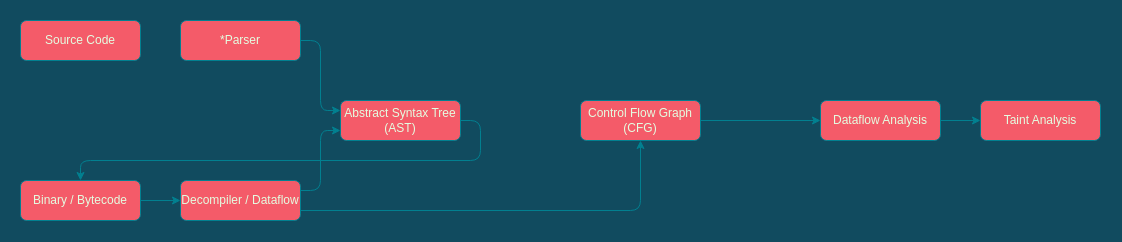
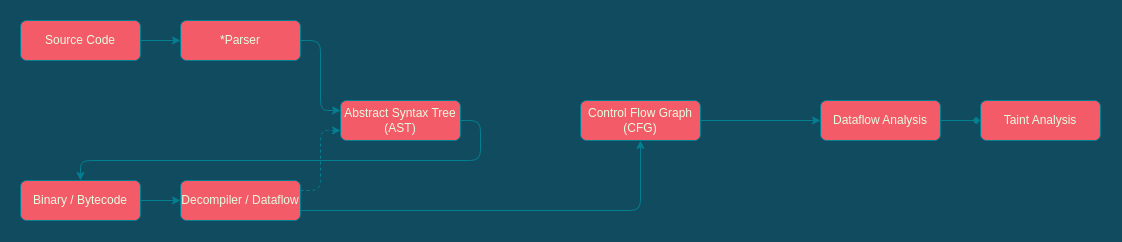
  <mxCell id="0" />
  <mxCell id="1" parent="0" />
+ <mxCell id="2" style="edgeStyle=orthogonalEdgeStyle;curved=0;rounded=1;sketch=0;orthogonalLoop=1;jettySize=auto;html=1;exitX=1;exitY=0.5;exitDx=0;exitDy=0;entryX=0;entryY=0.5;entryDx=0;entryDy=0;fontColor=#E4FDE1;strokeColor=#028090;fillColor=#F45B69;" edge="1" parent="1" source="3" target="14"><mxGeometry relative="1" as="geometry" /></mxCell>
  <mxCell id="3" value="Source Code" style="rounded=1;whiteSpace=wrap;html=1;sketch=0;fillColor=#F45B69;strokeColor=#028090;fontColor=#E4FDE1;" parent="1" vertex="1"><mxGeometry x="20" y="20" width="120" height="40" as="geometry" /></mxCell>
  <mxCell id="4" style="edgeStyle=orthogonalEdgeStyle;curved=0;rounded=1;sketch=0;orthogonalLoop=1;jettySize=auto;html=1;exitX=1;exitY=0.5;exitDx=0;exitDy=0;fontColor=#E4FDE1;strokeColor=#028090;fillColor=#F45B69;labelBackgroundColor=#114B5F;" parent="1" source="5" target="12" edge="1"><mxGeometry relative="1" as="geometry" /></mxCell>
  <mxCell id="5" value="Abstract Syntax Tree&lt;br&gt;(AST)" style="rounded=1;whiteSpace=wrap;html=1;sketch=0;fillColor=#F45B69;strokeColor=#028090;fontColor=#E4FDE1;" parent="1" vertex="1"><mxGeometry x="340" y="100" width="120" height="40" as="geometry" /></mxCell>
- <mxCell id="6" style="edgeStyle=orthogonalEdgeStyle;curved=0;rounded=1;sketch=0;orthogonalLoop=1;jettySize=auto;html=1;entryX=0;entryY=0.5;entryDx=0;entryDy=0;fontColor=#E4FDE1;strokeColor=#028090;fillColor=#F45B69;exitX=1;exitY=0.5;exitDx=0;exitDy=0;labelBackgroundColor=#114B5F;" parent="1" source="10" target="9" edge="1"><mxGeometry relative="1" as="geometry"><mxPoint x="620" y="130" as="sourcePoint" /></mxGeometry></mxCell>
+ <mxCell id="6" style="edgeStyle=orthogonalEdgeStyle;curved=0;rounded=1;sketch=0;orthogonalLoop=1;jettySize=auto;html=1;entryX=0;entryY=0.5;entryDx=0;entryDy=0;fontColor=#E4FDE1;strokeColor=#028090;fillColor=#F45B69;exitX=1;exitY=0.5;exitDx=0;exitDy=0;labelBackgroundColor=#114B5F;endArrow=diamond;" parent="1" source="10" target="9" edge="1"><mxGeometry relative="1" as="geometry"><mxPoint x="620" y="130" as="sourcePoint" /></mxGeometry></mxCell>
  <mxCell id="7" value="Control Flow Graph&lt;br&gt;(CFG)" style="rounded=1;whiteSpace=wrap;html=1;sketch=0;fillColor=#F45B69;strokeColor=#028090;fontColor=#E4FDE1;" parent="1" vertex="1"><mxGeometry x="580" y="100" width="120" height="40" as="geometry" /></mxCell>
  <mxCell id="8" style="edgeStyle=orthogonalEdgeStyle;curved=0;rounded=1;sketch=0;orthogonalLoop=1;jettySize=auto;html=1;exitX=1;exitY=0.5;exitDx=0;exitDy=0;entryX=0;entryY=0.5;entryDx=0;entryDy=0;fontColor=#E4FDE1;strokeColor=#028090;fillColor=#F45B69;labelBackgroundColor=#114B5F;" parent="1" source="7" target="10" edge="1"><mxGeometry relative="1" as="geometry" /></mxCell>
  <mxCell id="9" value="Taint Analysis" style="rounded=1;whiteSpace=wrap;html=1;sketch=0;fillColor=#F45B69;strokeColor=#028090;fontColor=#E4FDE1;" parent="1" vertex="1"><mxGeometry x="980" y="100" width="120" height="40" as="geometry" /></mxCell>
  <mxCell id="10" value="Dataflow Analysis" style="rounded=1;whiteSpace=wrap;html=1;sketch=0;fillColor=#F45B69;strokeColor=#028090;fontColor=#E4FDE1;" parent="1" vertex="1"><mxGeometry x="820" y="100" width="120" height="40" as="geometry" /></mxCell>
  <mxCell id="11" style="edgeStyle=orthogonalEdgeStyle;curved=0;rounded=1;sketch=0;orthogonalLoop=1;jettySize=auto;html=1;exitX=1;exitY=0.5;exitDx=0;exitDy=0;entryX=0;entryY=0.5;entryDx=0;entryDy=0;fontColor=#E4FDE1;strokeColor=#028090;fillColor=#F45B69;" edge="1" parent="1" source="12" target="17"><mxGeometry relative="1" as="geometry" /></mxCell>
  <mxCell id="12" value="Binary / Bytecode" style="rounded=1;whiteSpace=wrap;html=1;sketch=0;fillColor=#F45B69;strokeColor=#028090;fontColor=#E4FDE1;" vertex="1" parent="1"><mxGeometry x="20" y="180" width="120" height="40" as="geometry" /></mxCell>
  <mxCell id="13" style="edgeStyle=orthogonalEdgeStyle;curved=0;rounded=1;sketch=0;orthogonalLoop=1;jettySize=auto;html=1;exitX=1;exitY=0.5;exitDx=0;exitDy=0;entryX=0;entryY=0.25;entryDx=0;entryDy=0;fontColor=#E4FDE1;strokeColor=#028090;fillColor=#F45B69;" edge="1" parent="1" source="14" target="5"><mxGeometry relative="1" as="geometry" /></mxCell>
  <mxCell id="14" value="*Parser" style="rounded=1;whiteSpace=wrap;html=1;sketch=0;fillColor=#F45B69;strokeColor=#028090;fontColor=#E4FDE1;" vertex="1" parent="1"><mxGeometry x="180" y="20" width="120" height="40" as="geometry" /></mxCell>
- <mxCell id="15" style="edgeStyle=orthogonalEdgeStyle;curved=0;rounded=1;sketch=0;orthogonalLoop=1;jettySize=auto;html=1;exitX=1;exitY=0.25;exitDx=0;exitDy=0;entryX=0;entryY=0.75;entryDx=0;entryDy=0;fontColor=#E4FDE1;strokeColor=#028090;fillColor=#F45B69;" edge="1" parent="1" source="17" target="5"><mxGeometry relative="1" as="geometry" /></mxCell>
+ <mxCell id="15" style="edgeStyle=orthogonalEdgeStyle;curved=0;rounded=1;sketch=0;orthogonalLoop=1;jettySize=auto;html=1;exitX=1;exitY=0.25;exitDx=0;exitDy=0;entryX=0;entryY=0.75;entryDx=0;entryDy=0;fontColor=#E4FDE1;strokeColor=#028090;fillColor=#F45B69;dashed=1;" edge="1" parent="1" source="17" target="5"><mxGeometry relative="1" as="geometry" /></mxCell>
  <mxCell id="16" style="edgeStyle=orthogonalEdgeStyle;curved=0;rounded=1;sketch=0;orthogonalLoop=1;jettySize=auto;html=1;exitX=1;exitY=0.75;exitDx=0;exitDy=0;entryX=0.5;entryY=1;entryDx=0;entryDy=0;fontColor=#E4FDE1;strokeColor=#028090;fillColor=#F45B69;" edge="1" parent="1" source="17" target="7"><mxGeometry relative="1" as="geometry" /></mxCell>
  <mxCell id="17" value="Decompiler / Dataflow" style="rounded=1;whiteSpace=wrap;html=1;sketch=0;fillColor=#F45B69;strokeColor=#028090;fontColor=#E4FDE1;" vertex="1" parent="1"><mxGeometry x="180" y="180" width="120" height="40" as="geometry" /></mxCell>
